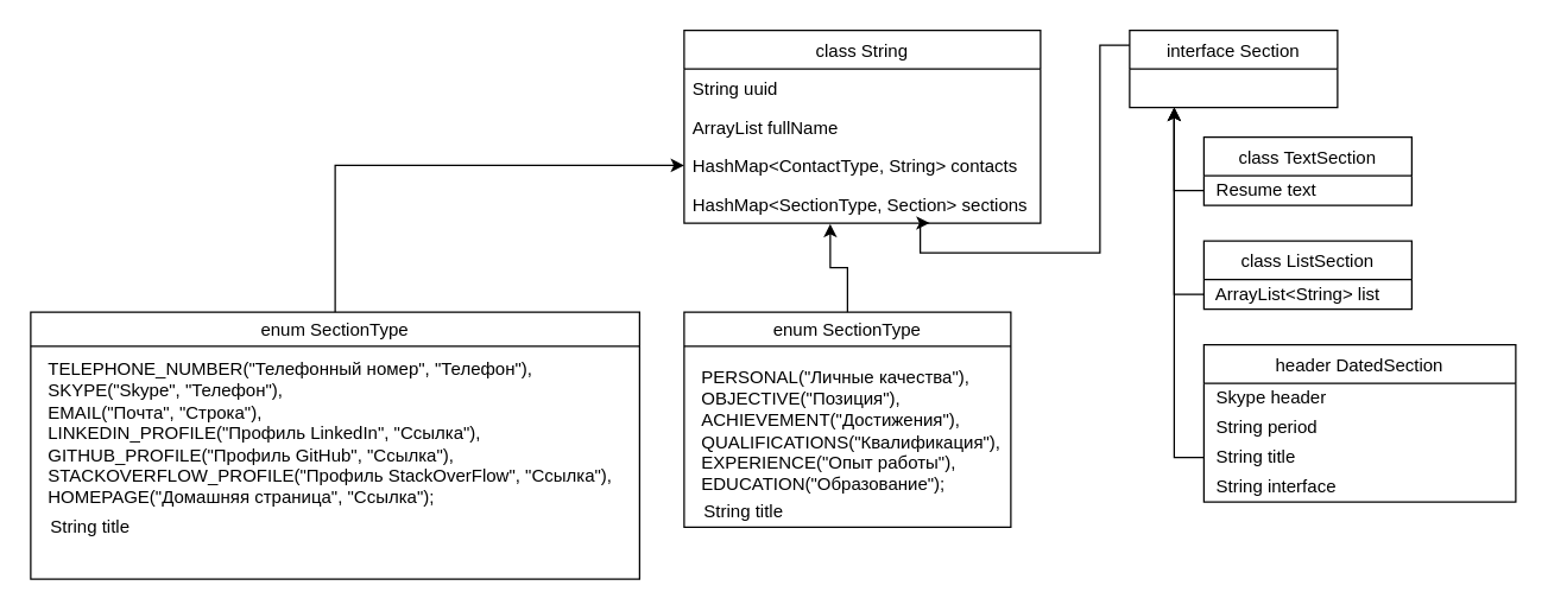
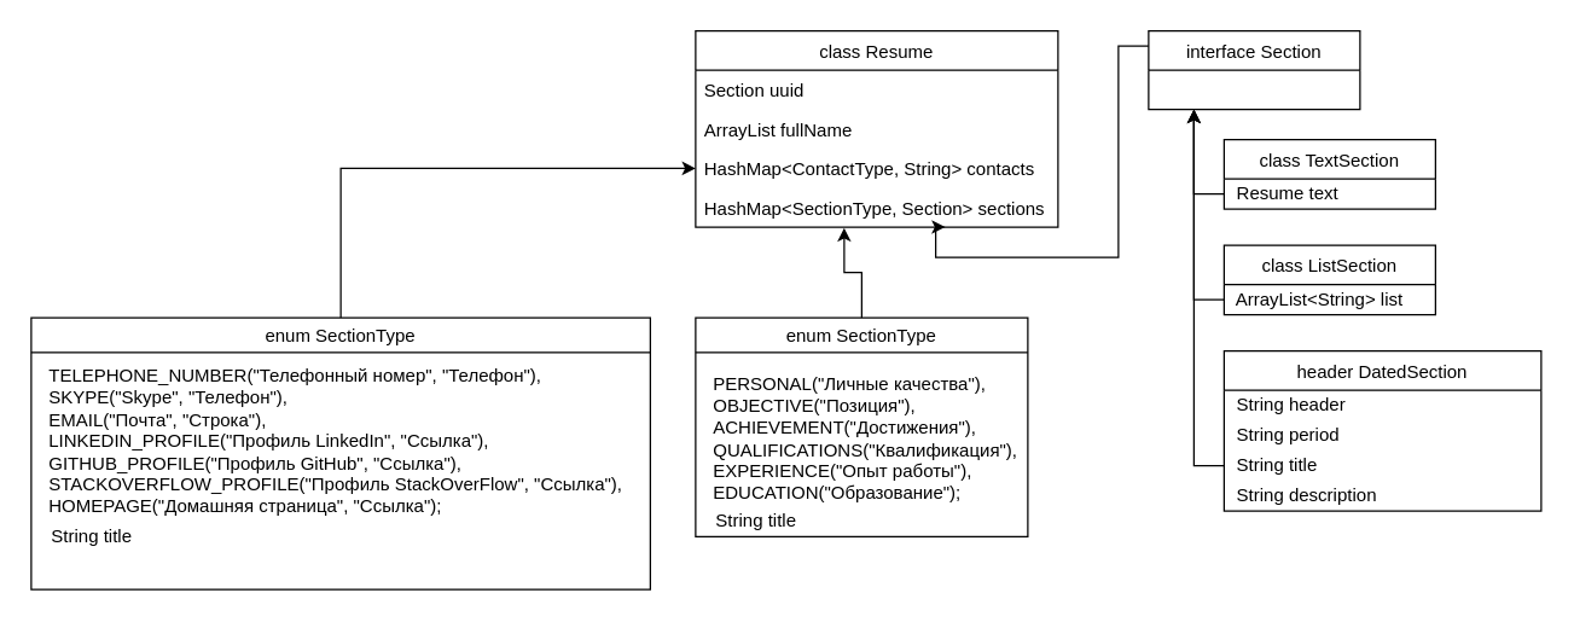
  <mxCell id="0" />
  <mxCell id="1" parent="0" />
- <mxCell id="2" value="class String" style="swimlane;fontStyle=0;childLayout=stackLayout;horizontal=1;startSize=26;fillColor=none;horizontalStack=0;resizeParent=1;resizeParentMax=0;resizeLast=0;collapsible=1;marginBottom=0;" vertex="1" parent="1"><mxGeometry x="460" y="20" width="240" height="130" as="geometry" /></mxCell>
- <mxCell id="3" value="String uuid" style="text;strokeColor=none;fillColor=none;align=left;verticalAlign=top;spacingLeft=4;spacingRight=4;overflow=hidden;rotatable=0;points=[[0,0.5],[1,0.5]];portConstraint=eastwest;" vertex="1" parent="2"><mxGeometry y="26" width="240" height="26" as="geometry" /></mxCell>
+ <mxCell id="2" value="class Resume" style="swimlane;fontStyle=0;childLayout=stackLayout;horizontal=1;startSize=26;fillColor=none;horizontalStack=0;resizeParent=1;resizeParentMax=0;resizeLast=0;collapsible=1;marginBottom=0;" vertex="1" parent="1"><mxGeometry x="460" y="20" width="240" height="130" as="geometry" /></mxCell>
+ <mxCell id="3" value="Section uuid" style="text;strokeColor=none;fillColor=none;align=left;verticalAlign=top;spacingLeft=4;spacingRight=4;overflow=hidden;rotatable=0;points=[[0,0.5],[1,0.5]];portConstraint=eastwest;" vertex="1" parent="2"><mxGeometry y="26" width="240" height="26" as="geometry" /></mxCell>
  <mxCell id="4" value="ArrayList fullName" style="text;strokeColor=none;fillColor=none;align=left;verticalAlign=top;spacingLeft=4;spacingRight=4;overflow=hidden;rotatable=0;points=[[0,0.5],[1,0.5]];portConstraint=eastwest;" vertex="1" parent="2"><mxGeometry y="52" width="240" height="26" as="geometry" /></mxCell>
  <mxCell id="5" value="HashMap&lt;ContactType, String&gt; contacts" style="text;strokeColor=none;fillColor=none;align=left;verticalAlign=top;spacingLeft=4;spacingRight=4;overflow=hidden;rotatable=0;points=[[0,0.5],[1,0.5]];portConstraint=eastwest;" vertex="1" parent="2"><mxGeometry y="78" width="240" height="26" as="geometry" /></mxCell>
  <mxCell id="6" value="HashMap&lt;SectionType, Section&gt; sections" style="text;strokeColor=none;fillColor=none;align=left;verticalAlign=top;spacingLeft=4;spacingRight=4;overflow=hidden;rotatable=0;points=[[0,0.5],[1,0.5]];portConstraint=eastwest;" vertex="1" parent="2"><mxGeometry y="104" width="240" height="26" as="geometry" /></mxCell>
  <mxCell id="7" style="edgeStyle=orthogonalEdgeStyle;rounded=0;orthogonalLoop=1;jettySize=auto;html=1;entryX=0.41;entryY=1.02;entryDx=0;entryDy=0;entryPerimeter=0;" edge="1" parent="1" source="8" target="6"><mxGeometry relative="1" as="geometry" /></mxCell>
  <mxCell id="8" value="enum SectionType" style="swimlane;fontStyle=0" vertex="1" parent="1"><mxGeometry x="460" y="210" width="220" height="145" as="geometry" /></mxCell>
  <mxCell id="9" value="&lt;div&gt;PERSONAL(&quot;Личные качества&quot;),&lt;/div&gt;&lt;div&gt;OBJECTIVE(&quot;Позиция&quot;),&lt;/div&gt;&lt;div&gt;ACHIEVEMENT(&quot;Достижения&quot;),&lt;/div&gt;&lt;div&gt;QUALIFICATIONS(&quot;Квалификация&quot;),&lt;/div&gt;&lt;div&gt;EXPERIENCE(&quot;Опыт работы&quot;),&lt;/div&gt;&lt;div&gt;EDUCATION(&quot;Образование&quot;);&lt;/div&gt;" style="text;html=1;align=left;verticalAlign=middle;resizable=0;points=[];autosize=1;strokeColor=none;fillColor=none;" vertex="1" parent="8"><mxGeometry x="10" y="35" width="220" height="90" as="geometry" /></mxCell>
  <mxCell id="10" value="&amp;nbsp; String title" style="text;html=1;align=left;verticalAlign=middle;resizable=0;points=[];autosize=1;strokeColor=none;fillColor=none;" vertex="1" parent="8"><mxGeometry x="5" y="125" width="80" height="20" as="geometry" /></mxCell>
  <mxCell id="11" style="edgeStyle=orthogonalEdgeStyle;rounded=0;orthogonalLoop=1;jettySize=auto;html=1;entryX=0.689;entryY=0.998;entryDx=0;entryDy=0;entryPerimeter=0;" edge="1" parent="1" source="12" target="6"><mxGeometry relative="1" as="geometry"><Array as="points"><mxPoint x="740" y="30" /><mxPoint x="740" y="170" /><mxPoint x="619" y="170" /></Array></mxGeometry></mxCell>
  <mxCell id="12" value="interface Section" style="swimlane;fontStyle=0;childLayout=stackLayout;horizontal=1;startSize=26;fillColor=none;horizontalStack=0;resizeParent=1;resizeParentMax=0;resizeLast=0;collapsible=1;marginBottom=0;" vertex="1" parent="1"><mxGeometry x="760" y="20" width="140" height="52" as="geometry"><mxRectangle x="470" y="70" width="120" height="26" as="alternateBounds" /></mxGeometry></mxCell>
  <mxCell id="13" value="class TextSection" style="swimlane;fontStyle=0;childLayout=stackLayout;horizontal=1;startSize=26;fillColor=none;horizontalStack=0;resizeParent=1;resizeParentMax=0;resizeLast=0;collapsible=1;marginBottom=0;" vertex="1" parent="1"><mxGeometry x="810" y="92" width="140" height="46" as="geometry" /></mxCell>
  <mxCell id="14" value="&amp;nbsp; Resume text" style="text;html=1;align=left;verticalAlign=middle;resizable=0;points=[];autosize=1;strokeColor=none;fillColor=none;" vertex="1" parent="13"><mxGeometry y="26" width="140" height="20" as="geometry" /></mxCell>
  <mxCell id="15" value="class ListSection" style="swimlane;fontStyle=0;childLayout=stackLayout;horizontal=1;startSize=26;fillColor=none;horizontalStack=0;resizeParent=1;resizeParentMax=0;resizeLast=0;collapsible=1;marginBottom=0;" vertex="1" parent="1"><mxGeometry x="810" y="162" width="140" height="46" as="geometry" /></mxCell>
  <mxCell id="16" value="&amp;nbsp; ArrayList&amp;lt;String&amp;gt; list" style="text;html=1;align=left;verticalAlign=middle;resizable=0;points=[];autosize=1;strokeColor=none;fillColor=none;" vertex="1" parent="15"><mxGeometry y="26" width="140" height="20" as="geometry" /></mxCell>
  <mxCell id="17" value="header DatedSection" style="swimlane;fontStyle=0;childLayout=stackLayout;horizontal=1;startSize=26;fillColor=none;horizontalStack=0;resizeParent=1;resizeParentMax=0;resizeLast=0;collapsible=1;marginBottom=0;" vertex="1" parent="1"><mxGeometry x="810" y="232" width="210" height="106" as="geometry" /></mxCell>
- <mxCell id="18" value="&amp;nbsp; Skype header" style="text;html=1;align=left;verticalAlign=middle;resizable=0;points=[];autosize=1;strokeColor=none;fillColor=none;" vertex="1" parent="17"><mxGeometry y="26" width="210" height="20" as="geometry" /></mxCell>
+ <mxCell id="18" value="&amp;nbsp; String header" style="text;html=1;align=left;verticalAlign=middle;resizable=0;points=[];autosize=1;strokeColor=none;fillColor=none;" vertex="1" parent="17"><mxGeometry y="26" width="210" height="20" as="geometry" /></mxCell>
  <mxCell id="19" value="&amp;nbsp; String period" style="text;html=1;align=left;verticalAlign=middle;resizable=0;points=[];autosize=1;strokeColor=none;fillColor=none;" vertex="1" parent="17"><mxGeometry y="46" width="210" height="20" as="geometry" /></mxCell>
  <mxCell id="20" value="&amp;nbsp; String title" style="text;html=1;align=left;verticalAlign=middle;resizable=0;points=[];autosize=1;strokeColor=none;fillColor=none;" vertex="1" parent="17"><mxGeometry y="66" width="210" height="20" as="geometry" /></mxCell>
- <mxCell id="21" value="&amp;nbsp; String interface" style="text;html=1;align=left;verticalAlign=middle;resizable=0;points=[];autosize=1;strokeColor=none;fillColor=none;" vertex="1" parent="17"><mxGeometry y="86" width="210" height="20" as="geometry" /></mxCell>
+ <mxCell id="21" value="&amp;nbsp; String description" style="text;html=1;align=left;verticalAlign=middle;resizable=0;points=[];autosize=1;strokeColor=none;fillColor=none;" vertex="1" parent="17"><mxGeometry y="86" width="210" height="20" as="geometry" /></mxCell>
  <mxCell id="22" style="edgeStyle=orthogonalEdgeStyle;rounded=0;orthogonalLoop=1;jettySize=auto;html=1;" edge="1" parent="1" source="14"><mxGeometry relative="1" as="geometry"><mxPoint x="790" y="72" as="targetPoint" /></mxGeometry></mxCell>
  <mxCell id="23" style="edgeStyle=orthogonalEdgeStyle;rounded=0;orthogonalLoop=1;jettySize=auto;html=1;" edge="1" parent="1" source="16"><mxGeometry relative="1" as="geometry"><mxPoint x="790" y="72" as="targetPoint" /></mxGeometry></mxCell>
  <mxCell id="24" style="edgeStyle=orthogonalEdgeStyle;rounded=0;orthogonalLoop=1;jettySize=auto;html=1;" edge="1" parent="1" source="20"><mxGeometry relative="1" as="geometry"><mxPoint x="790" y="72" as="targetPoint" /></mxGeometry></mxCell>
  <mxCell id="25" style="edgeStyle=orthogonalEdgeStyle;rounded=0;orthogonalLoop=1;jettySize=auto;html=1;entryX=0;entryY=0.5;entryDx=0;entryDy=0;" edge="1" parent="1" source="26" target="5"><mxGeometry relative="1" as="geometry" /></mxCell>
  <mxCell id="26" value="enum SectionType" style="swimlane;fontStyle=0" vertex="1" parent="1"><mxGeometry x="20" y="210" width="410" height="180" as="geometry" /></mxCell>
  <mxCell id="27" value="&amp;nbsp; String title" style="text;html=1;align=left;verticalAlign=middle;resizable=0;points=[];autosize=1;strokeColor=none;fillColor=none;" vertex="1" parent="26"><mxGeometry x="5" y="135" width="80" height="20" as="geometry" /></mxCell>
  <mxCell id="28" value="TELEPHONE_NUMBER(&quot;Телефонный номер&quot;, &quot;Телефон&quot;),&#10;    SKYPE(&quot;Skype&quot;, &quot;Телефон&quot;),&#10;    EMAIL(&quot;Почта&quot;, &quot;Строка&quot;),&#10;    LINKEDIN_PROFILE(&quot;Профиль LinkedIn&quot;, &quot;Ссылка&quot;),&#10;    GITHUB_PROFILE(&quot;Профиль GitHub&quot;, &quot;Ссылка&quot;),&#10;    STACKOVERFLOW_PROFILE(&quot;Профиль StackOverFlow&quot;, &quot;Ссылка&quot;),&#10;    HOMEPAGE(&quot;Домашняя страница&quot;, &quot;Ссылка&quot;);" style="text;whiteSpace=wrap;html=1;" vertex="1" parent="26"><mxGeometry x="10" y="25" width="400" height="110" as="geometry" /></mxCell>
